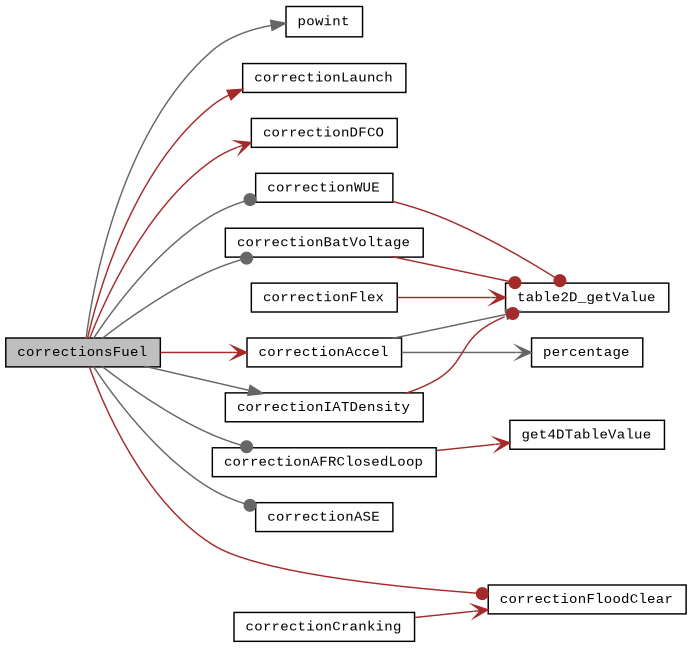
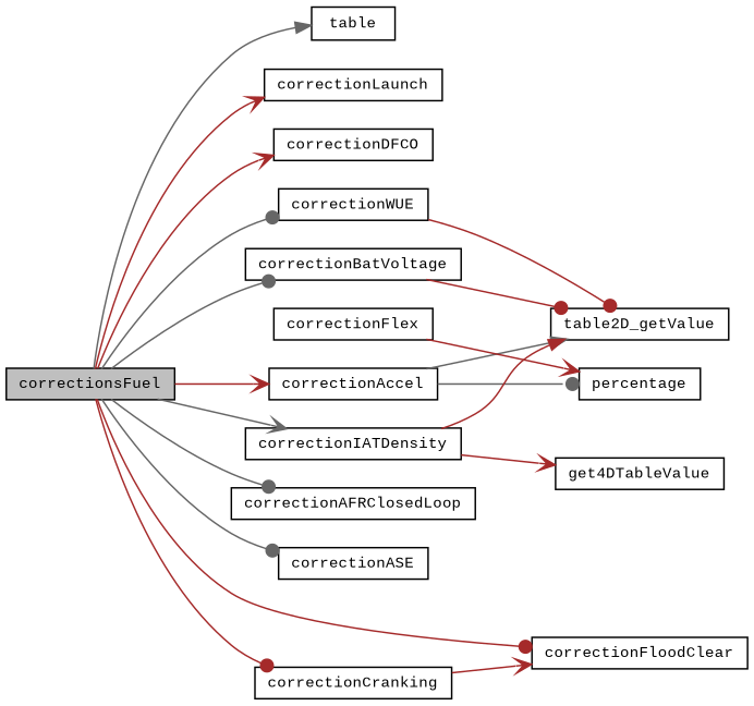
  digraph {
    fontname="Liberation Mono"
    rankdir=LR
    node [color=black fillcolor=white fontname="Liberation Mono" fontsize=10 shape=record style=filled]
    edge [arrowhead=dot color=brown fontname="Liberation Mono" fontsize=10 labelfontname=Helvetica labelfontsize=10 style=solid]
    n1 [fillcolor=grey75 fontcolor=black height=0.2 label=correctionsFuel width=0.4]
    n2 [height=0.2 label=correctionWUE width=0.4]
    n3 [height=0.2 label=correctionASE width=0.4]
    n4 [height=0.2 label=correctionCranking width=0.4]
-   n5 [height=0.2 label=powint width=0.4]
+   n5 [height=0.2 label=table width=0.4]
    n6 [height=0.2 label=correctionAccel width=0.4]
    n7 [height=0.2 label=correctionFloodClear width=0.4]
    n8 [height=0.2 label=correctionAFRClosedLoop width=0.4]
    n9 [height=0.2 label=correctionBatVoltage width=0.4]
    n10 [height=0.2 label=correctionIATDensity width=0.4]
    n11 [height=0.2 label=correctionLaunch width=0.4]
    n12 [height=0.2 label=correctionDFCO width=0.4]
    n13 [height=0.2 label=table2D_getValue width=0.4]
    n14 [height=0.2 label=percentage width=0.4]
    n15 [height=0.2 label=get4DTableValue width=0.4]
    n16 [height=0.2 label=correctionFlex width=0.4]
    n1 -> n2 [color=gray40]
    n1 -> n3 [color=gray40]
+   n1 -> n4
    n1 -> n5 [arrowhead=normal color=gray40]
    n1 -> n6 [arrowhead=vee]
    n1 -> n7
    n1 -> n8 [color=gray40]
    n1 -> n9 [color=gray40]
-   n1 -> n10 [arrowhead=normal color=gray40]
-   n1 -> n11 [arrowhead=normal]
+   n1 -> n10 [arrowhead=vee color=gray40]
+   n1 -> n11 [arrowhead=vee]
    n1 -> n12 [arrowhead=vee]
    n2 -> n13
    n4 -> n7 [arrowhead=vee]
    n6 -> n13 [arrowhead=normal color=gray40]
-   n6 -> n14 [arrowhead=vee color=gray40]
-   n8 -> n15 [arrowhead=vee]
+   n6 -> n14 [color=gray40]
+   n10 -> n15 [arrowhead=vee]
    n9 -> n13
-   n10 -> n13
-   n16 -> n13 [arrowhead=vee]
+   n10 -> n13 [arrowhead=normal]
+   n16 -> n14 [arrowhead=vee]
  }
